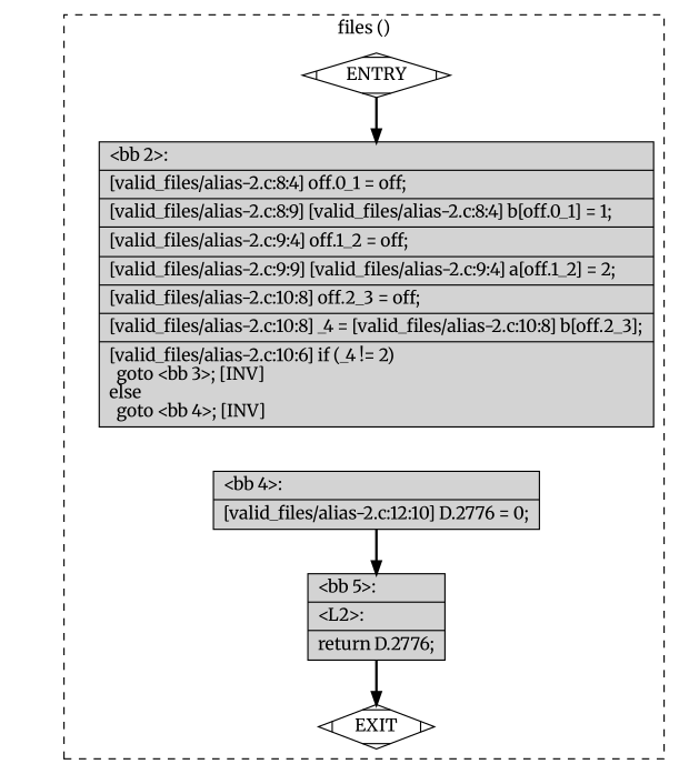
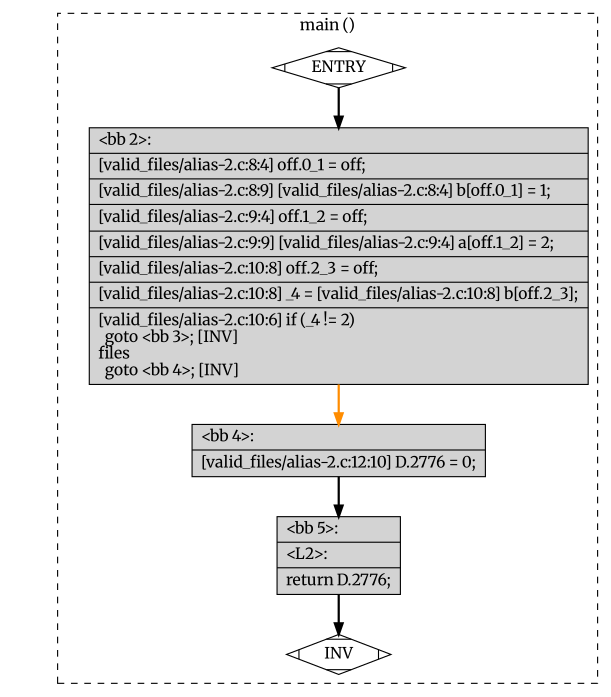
  digraph {
    fontname=Merriweather
    node [fillcolor=lightgrey fontname=Merriweather shape=record style=filled]
    edge [constraint=true fontname=Merriweather headport=n style="solid,bold" tailport=s color=black weight=100]
    n1 [fillcolor=white label=ENTRY shape=Mdiamond]
-   n2 [fillcolor=white label=EXIT shape=Mdiamond]
-   n3 [label="{\<bb\ 2\>:\l|[valid_files/alias-2.c:8:4]\ off.0_1\ =\ off;\l|[valid_files/alias-2.c:8:9]\ [valid_files/alias-2.c:8:4]\ b[off.0_1]\ =\ 1;\l|[valid_files/alias-2.c:9:4]\ off.1_2\ =\ off;\l|[valid_files/alias-2.c:9:9]\ [valid_files/alias-2.c:9:4]\ a[off.1_2]\ =\ 2;\l|[valid_files/alias-2.c:10:8]\ off.2_3\ =\ off;\l|[valid_files/alias-2.c:10:8]\ _4\ =\ [valid_files/alias-2.c:10:8]\ b[off.2_3];\l|[valid_files/alias-2.c:10:6]\ if\ (_4\ !=\ 2)\l\ \ goto\ \<bb\ 3\>;\ [INV]\lelse\l\ \ goto\ \<bb\ 4\>;\ [INV]\l}"]
+   n2 [fillcolor=white label=INV shape=Mdiamond]
+   n3 [label="{\<bb\ 2\>:\l|[valid_files/alias-2.c:8:4]\ off.0_1\ =\ off;\l|[valid_files/alias-2.c:8:9]\ [valid_files/alias-2.c:8:4]\ b[off.0_1]\ =\ 1;\l|[valid_files/alias-2.c:9:4]\ off.1_2\ =\ off;\l|[valid_files/alias-2.c:9:9]\ [valid_files/alias-2.c:9:4]\ a[off.1_2]\ =\ 2;\l|[valid_files/alias-2.c:10:8]\ off.2_3\ =\ off;\l|[valid_files/alias-2.c:10:8]\ _4\ =\ [valid_files/alias-2.c:10:8]\ b[off.2_3];\l|[valid_files/alias-2.c:10:6]\ if\ (_4\ !=\ 2)\l\ \ goto\ \<bb\ 3\>;\ [INV]\lfiles\l\ \ goto\ \<bb\ 4\>;\ [INV]\l}"]
    n4 [label="{\<bb\ 4\>:\l|[valid_files/alias-2.c:12:10]\ D.2776\ =\ 0;\l}"]
    n5 [label="{\<bb\ 5\>:\l|\<L2\>:\l|return\ D.2776;\l}"]
    subgraph cluster_1 {
      color=black
-     label="files ()"
+     label="main ()"
      style=dashed
      n1
      n2
      n3
      n4
      n5
    }
    n1 -> n2 [style=invis color="" weight=""]
    n1 -> n3
+   n3 -> n4 [color=darkorange weight=10]
    n4 -> n5
    n5 -> n2 [weight=10]
  }
